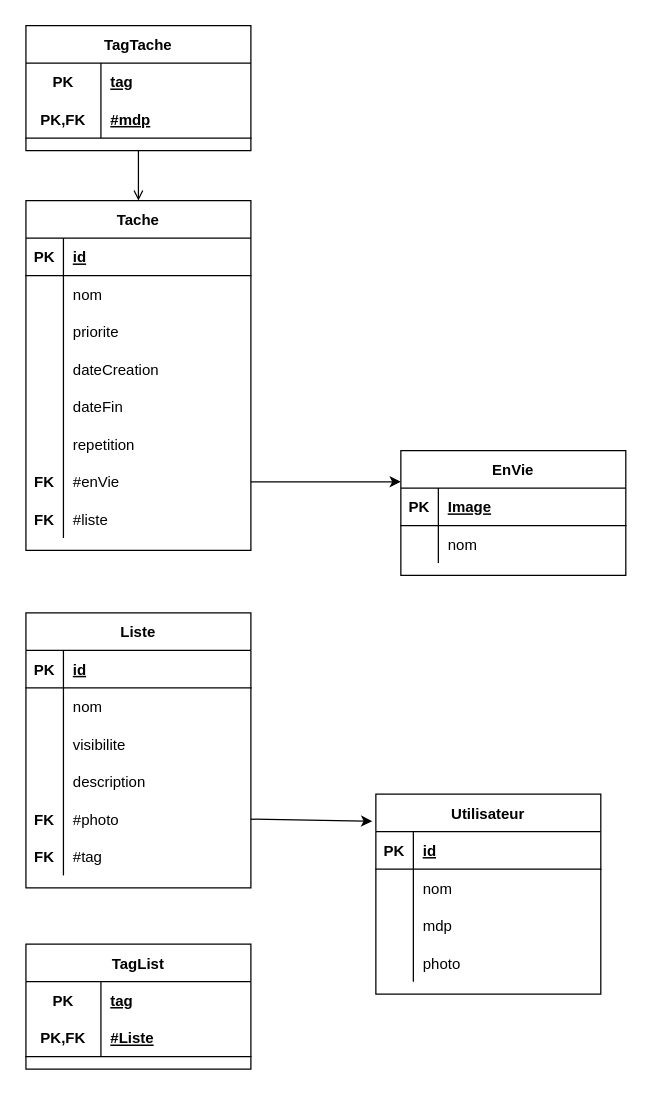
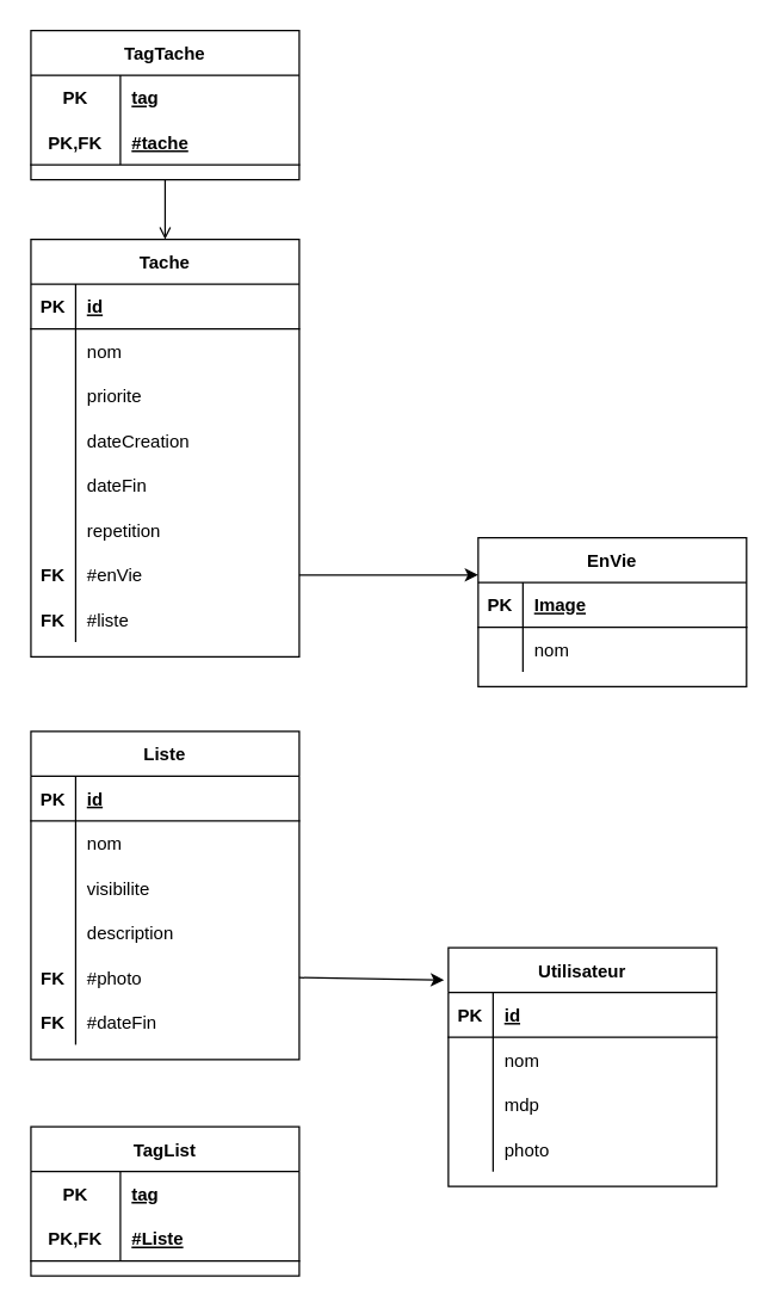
  <mxCell id="0" />
  <mxCell id="1" parent="0" />
  <mxCell id="2" value="TagTache" style="shape=table;startSize=30;container=1;collapsible=1;childLayout=tableLayout;fixedRows=1;rowLines=0;fontStyle=1;align=center;resizeLast=1;" parent="1" vertex="1"><mxGeometry x="20" y="20" width="180" height="100" as="geometry" /></mxCell>
  <mxCell id="3" value="" style="shape=tableRow;horizontal=0;startSize=0;swimlaneHead=0;swimlaneBody=0;fillColor=none;collapsible=0;dropTarget=0;points=[[0,0.5],[1,0.5]];portConstraint=eastwest;top=0;left=0;right=0;bottom=0;" parent="2" vertex="1"><mxGeometry y="30" width="180" height="30" as="geometry" /></mxCell>
  <mxCell id="4" value="PK" style="shape=partialRectangle;connectable=0;fillColor=none;top=0;left=0;bottom=0;right=0;fontStyle=1;overflow=hidden;" parent="3" vertex="1"><mxGeometry width="60" height="30" as="geometry"><mxRectangle width="60" height="30" as="alternateBounds" /></mxGeometry></mxCell>
  <mxCell id="5" value="tag" style="shape=partialRectangle;connectable=0;fillColor=none;top=0;left=0;bottom=0;right=0;align=left;spacingLeft=6;fontStyle=5;overflow=hidden;" parent="3" vertex="1"><mxGeometry x="60" width="120" height="30" as="geometry"><mxRectangle width="120" height="30" as="alternateBounds" /></mxGeometry></mxCell>
  <mxCell id="6" value="" style="shape=tableRow;horizontal=0;startSize=0;swimlaneHead=0;swimlaneBody=0;fillColor=none;collapsible=0;dropTarget=0;points=[[0,0.5],[1,0.5]];portConstraint=eastwest;top=0;left=0;right=0;bottom=1;" parent="2" vertex="1"><mxGeometry y="60" width="180" height="30" as="geometry" /></mxCell>
  <mxCell id="7" value="PK,FK" style="shape=partialRectangle;connectable=0;fillColor=none;top=0;left=0;bottom=0;right=0;fontStyle=1;overflow=hidden;" parent="6" vertex="1"><mxGeometry width="60" height="30" as="geometry"><mxRectangle width="60" height="30" as="alternateBounds" /></mxGeometry></mxCell>
- <mxCell id="8" value="#mdp" style="shape=partialRectangle;connectable=0;fillColor=none;top=0;left=0;bottom=0;right=0;align=left;spacingLeft=6;fontStyle=5;overflow=hidden;" parent="6" vertex="1"><mxGeometry x="60" width="120" height="30" as="geometry"><mxRectangle width="120" height="30" as="alternateBounds" /></mxGeometry></mxCell>
+ <mxCell id="8" value="#tache" style="shape=partialRectangle;connectable=0;fillColor=none;top=0;left=0;bottom=0;right=0;align=left;spacingLeft=6;fontStyle=5;overflow=hidden;" parent="6" vertex="1"><mxGeometry x="60" width="120" height="30" as="geometry"><mxRectangle width="120" height="30" as="alternateBounds" /></mxGeometry></mxCell>
  <mxCell id="9" value="Tache" style="shape=table;startSize=30;container=1;collapsible=1;childLayout=tableLayout;fixedRows=1;rowLines=0;fontStyle=1;align=center;resizeLast=1;" parent="1" vertex="1"><mxGeometry x="20" y="160" width="180" height="280" as="geometry" /></mxCell>
  <mxCell id="10" value="" style="shape=tableRow;horizontal=0;startSize=0;swimlaneHead=0;swimlaneBody=0;fillColor=none;collapsible=0;dropTarget=0;points=[[0,0.5],[1,0.5]];portConstraint=eastwest;top=0;left=0;right=0;bottom=1;" parent="9" vertex="1"><mxGeometry y="30" width="180" height="30" as="geometry" /></mxCell>
  <mxCell id="11" value="PK" style="shape=partialRectangle;connectable=0;fillColor=none;top=0;left=0;bottom=0;right=0;fontStyle=1;overflow=hidden;" parent="10" vertex="1"><mxGeometry width="30" height="30" as="geometry"><mxRectangle width="30" height="30" as="alternateBounds" /></mxGeometry></mxCell>
  <mxCell id="12" value="id" style="shape=partialRectangle;connectable=0;fillColor=none;top=0;left=0;bottom=0;right=0;align=left;spacingLeft=6;fontStyle=5;overflow=hidden;" parent="10" vertex="1"><mxGeometry x="30" width="150" height="30" as="geometry"><mxRectangle width="150" height="30" as="alternateBounds" /></mxGeometry></mxCell>
  <mxCell id="13" value="" style="shape=tableRow;horizontal=0;startSize=0;swimlaneHead=0;swimlaneBody=0;fillColor=none;collapsible=0;dropTarget=0;points=[[0,0.5],[1,0.5]];portConstraint=eastwest;top=0;left=0;right=0;bottom=0;" parent="9" vertex="1"><mxGeometry y="60" width="180" height="30" as="geometry" /></mxCell>
  <mxCell id="14" value="" style="shape=partialRectangle;connectable=0;fillColor=none;top=0;left=0;bottom=0;right=0;editable=1;overflow=hidden;" parent="13" vertex="1"><mxGeometry width="30" height="30" as="geometry"><mxRectangle width="30" height="30" as="alternateBounds" /></mxGeometry></mxCell>
  <mxCell id="15" value="nom" style="shape=partialRectangle;connectable=0;fillColor=none;top=0;left=0;bottom=0;right=0;align=left;spacingLeft=6;overflow=hidden;" parent="13" vertex="1"><mxGeometry x="30" width="150" height="30" as="geometry"><mxRectangle width="150" height="30" as="alternateBounds" /></mxGeometry></mxCell>
  <mxCell id="16" value="" style="shape=tableRow;horizontal=0;startSize=0;swimlaneHead=0;swimlaneBody=0;fillColor=none;collapsible=0;dropTarget=0;points=[[0,0.5],[1,0.5]];portConstraint=eastwest;top=0;left=0;right=0;bottom=0;" parent="9" vertex="1"><mxGeometry y="90" width="180" height="30" as="geometry" /></mxCell>
  <mxCell id="17" value="" style="shape=partialRectangle;connectable=0;fillColor=none;top=0;left=0;bottom=0;right=0;editable=1;overflow=hidden;" parent="16" vertex="1"><mxGeometry width="30" height="30" as="geometry"><mxRectangle width="30" height="30" as="alternateBounds" /></mxGeometry></mxCell>
  <mxCell id="18" value="priorite" style="shape=partialRectangle;connectable=0;fillColor=none;top=0;left=0;bottom=0;right=0;align=left;spacingLeft=6;overflow=hidden;" parent="16" vertex="1"><mxGeometry x="30" width="150" height="30" as="geometry"><mxRectangle width="150" height="30" as="alternateBounds" /></mxGeometry></mxCell>
  <mxCell id="19" value="" style="shape=tableRow;horizontal=0;startSize=0;swimlaneHead=0;swimlaneBody=0;fillColor=none;collapsible=0;dropTarget=0;points=[[0,0.5],[1,0.5]];portConstraint=eastwest;top=0;left=0;right=0;bottom=0;" parent="9" vertex="1"><mxGeometry y="120" width="180" height="30" as="geometry" /></mxCell>
  <mxCell id="20" value="" style="shape=partialRectangle;connectable=0;fillColor=none;top=0;left=0;bottom=0;right=0;editable=1;overflow=hidden;" parent="19" vertex="1"><mxGeometry width="30" height="30" as="geometry"><mxRectangle width="30" height="30" as="alternateBounds" /></mxGeometry></mxCell>
  <mxCell id="21" value="dateCreation" style="shape=partialRectangle;connectable=0;fillColor=none;top=0;left=0;bottom=0;right=0;align=left;spacingLeft=6;overflow=hidden;" parent="19" vertex="1"><mxGeometry x="30" width="150" height="30" as="geometry"><mxRectangle width="150" height="30" as="alternateBounds" /></mxGeometry></mxCell>
  <mxCell id="22" value="" style="shape=tableRow;horizontal=0;startSize=0;swimlaneHead=0;swimlaneBody=0;fillColor=none;collapsible=0;dropTarget=0;points=[[0,0.5],[1,0.5]];portConstraint=eastwest;top=0;left=0;right=0;bottom=0;" parent="9" vertex="1"><mxGeometry y="150" width="180" height="30" as="geometry" /></mxCell>
  <mxCell id="23" value="" style="shape=partialRectangle;connectable=0;fillColor=none;top=0;left=0;bottom=0;right=0;editable=1;overflow=hidden;" parent="22" vertex="1"><mxGeometry width="30" height="30" as="geometry"><mxRectangle width="30" height="30" as="alternateBounds" /></mxGeometry></mxCell>
  <mxCell id="24" value="dateFin" style="shape=partialRectangle;connectable=0;fillColor=none;top=0;left=0;bottom=0;right=0;align=left;spacingLeft=6;overflow=hidden;" parent="22" vertex="1"><mxGeometry x="30" width="150" height="30" as="geometry"><mxRectangle width="150" height="30" as="alternateBounds" /></mxGeometry></mxCell>
  <mxCell id="25" value="" style="shape=tableRow;horizontal=0;startSize=0;swimlaneHead=0;swimlaneBody=0;fillColor=none;collapsible=0;dropTarget=0;points=[[0,0.5],[1,0.5]];portConstraint=eastwest;top=0;left=0;right=0;bottom=0;" parent="9" vertex="1"><mxGeometry y="180" width="180" height="30" as="geometry" /></mxCell>
  <mxCell id="26" value="" style="shape=partialRectangle;connectable=0;fillColor=none;top=0;left=0;bottom=0;right=0;editable=1;overflow=hidden;" parent="25" vertex="1"><mxGeometry width="30" height="30" as="geometry"><mxRectangle width="30" height="30" as="alternateBounds" /></mxGeometry></mxCell>
  <mxCell id="27" value="repetition" style="shape=partialRectangle;connectable=0;fillColor=none;top=0;left=0;bottom=0;right=0;align=left;spacingLeft=6;overflow=hidden;" parent="25" vertex="1"><mxGeometry x="30" width="150" height="30" as="geometry"><mxRectangle width="150" height="30" as="alternateBounds" /></mxGeometry></mxCell>
  <mxCell id="28" value="" style="shape=tableRow;horizontal=0;startSize=0;swimlaneHead=0;swimlaneBody=0;fillColor=none;collapsible=0;dropTarget=0;points=[[0,0.5],[1,0.5]];portConstraint=eastwest;top=0;left=0;right=0;bottom=0;" parent="9" vertex="1"><mxGeometry y="210" width="180" height="30" as="geometry" /></mxCell>
  <mxCell id="29" value="FK" style="shape=partialRectangle;connectable=0;fillColor=none;top=0;left=0;bottom=0;right=0;editable=1;overflow=hidden;fontStyle=1" parent="28" vertex="1"><mxGeometry width="30" height="30" as="geometry"><mxRectangle width="30" height="30" as="alternateBounds" /></mxGeometry></mxCell>
  <mxCell id="30" value="#enVie" style="shape=partialRectangle;connectable=0;fillColor=none;top=0;left=0;bottom=0;right=0;align=left;spacingLeft=6;overflow=hidden;" parent="28" vertex="1"><mxGeometry x="30" width="150" height="30" as="geometry"><mxRectangle width="150" height="30" as="alternateBounds" /></mxGeometry></mxCell>
  <mxCell id="31" value="" style="shape=tableRow;horizontal=0;startSize=0;swimlaneHead=0;swimlaneBody=0;fillColor=none;collapsible=0;dropTarget=0;points=[[0,0.5],[1,0.5]];portConstraint=eastwest;top=0;left=0;right=0;bottom=0;" parent="9" vertex="1"><mxGeometry y="240" width="180" height="30" as="geometry" /></mxCell>
  <mxCell id="32" value="FK" style="shape=partialRectangle;connectable=0;fillColor=none;top=0;left=0;bottom=0;right=0;editable=1;overflow=hidden;fontStyle=1" parent="31" vertex="1"><mxGeometry width="30" height="30" as="geometry"><mxRectangle width="30" height="30" as="alternateBounds" /></mxGeometry></mxCell>
  <mxCell id="33" value="#liste" style="shape=partialRectangle;connectable=0;fillColor=none;top=0;left=0;bottom=0;right=0;align=left;spacingLeft=6;overflow=hidden;" parent="31" vertex="1"><mxGeometry x="30" width="150" height="30" as="geometry"><mxRectangle width="150" height="30" as="alternateBounds" /></mxGeometry></mxCell>
  <mxCell id="34" value="TagList" style="shape=table;startSize=30;container=1;collapsible=1;childLayout=tableLayout;fixedRows=1;rowLines=0;fontStyle=1;align=center;resizeLast=1;" parent="1" vertex="1"><mxGeometry x="20" y="755" width="180" height="100" as="geometry" /></mxCell>
  <mxCell id="35" value="" style="shape=tableRow;horizontal=0;startSize=0;swimlaneHead=0;swimlaneBody=0;fillColor=none;collapsible=0;dropTarget=0;points=[[0,0.5],[1,0.5]];portConstraint=eastwest;top=0;left=0;right=0;bottom=0;" parent="34" vertex="1"><mxGeometry y="30" width="180" height="30" as="geometry" /></mxCell>
  <mxCell id="36" value="PK" style="shape=partialRectangle;connectable=0;fillColor=none;top=0;left=0;bottom=0;right=0;fontStyle=1;overflow=hidden;" parent="35" vertex="1"><mxGeometry width="60" height="30" as="geometry"><mxRectangle width="60" height="30" as="alternateBounds" /></mxGeometry></mxCell>
  <mxCell id="37" value="tag" style="shape=partialRectangle;connectable=0;fillColor=none;top=0;left=0;bottom=0;right=0;align=left;spacingLeft=6;fontStyle=5;overflow=hidden;" parent="35" vertex="1"><mxGeometry x="60" width="120" height="30" as="geometry"><mxRectangle width="120" height="30" as="alternateBounds" /></mxGeometry></mxCell>
  <mxCell id="38" value="" style="shape=tableRow;horizontal=0;startSize=0;swimlaneHead=0;swimlaneBody=0;fillColor=none;collapsible=0;dropTarget=0;points=[[0,0.5],[1,0.5]];portConstraint=eastwest;top=0;left=0;right=0;bottom=1;" parent="34" vertex="1"><mxGeometry y="60" width="180" height="30" as="geometry" /></mxCell>
  <mxCell id="39" value="PK,FK" style="shape=partialRectangle;connectable=0;fillColor=none;top=0;left=0;bottom=0;right=0;fontStyle=1;overflow=hidden;" parent="38" vertex="1"><mxGeometry width="60" height="30" as="geometry"><mxRectangle width="60" height="30" as="alternateBounds" /></mxGeometry></mxCell>
  <mxCell id="40" value="#Liste" style="shape=partialRectangle;connectable=0;fillColor=none;top=0;left=0;bottom=0;right=0;align=left;spacingLeft=6;fontStyle=5;overflow=hidden;" parent="38" vertex="1"><mxGeometry x="60" width="120" height="30" as="geometry"><mxRectangle width="120" height="30" as="alternateBounds" /></mxGeometry></mxCell>
  <mxCell id="41" value="EnVie" style="shape=table;startSize=30;container=1;collapsible=1;childLayout=tableLayout;fixedRows=1;rowLines=0;fontStyle=1;align=center;resizeLast=1;" parent="1" vertex="1"><mxGeometry x="320" y="360" width="180" height="100" as="geometry" /></mxCell>
  <mxCell id="42" value="" style="shape=tableRow;horizontal=0;startSize=0;swimlaneHead=0;swimlaneBody=0;fillColor=none;collapsible=0;dropTarget=0;points=[[0,0.5],[1,0.5]];portConstraint=eastwest;top=0;left=0;right=0;bottom=1;" parent="41" vertex="1"><mxGeometry y="30" width="180" height="30" as="geometry" /></mxCell>
  <mxCell id="43" value="PK" style="shape=partialRectangle;connectable=0;fillColor=none;top=0;left=0;bottom=0;right=0;fontStyle=1;overflow=hidden;" parent="42" vertex="1"><mxGeometry width="30" height="30" as="geometry"><mxRectangle width="30" height="30" as="alternateBounds" /></mxGeometry></mxCell>
  <mxCell id="44" value="Image" style="shape=partialRectangle;connectable=0;fillColor=none;top=0;left=0;bottom=0;right=0;align=left;spacingLeft=6;fontStyle=5;overflow=hidden;" parent="42" vertex="1"><mxGeometry x="30" width="150" height="30" as="geometry"><mxRectangle width="150" height="30" as="alternateBounds" /></mxGeometry></mxCell>
  <mxCell id="45" value="" style="shape=tableRow;horizontal=0;startSize=0;swimlaneHead=0;swimlaneBody=0;fillColor=none;collapsible=0;dropTarget=0;points=[[0,0.5],[1,0.5]];portConstraint=eastwest;top=0;left=0;right=0;bottom=0;" parent="41" vertex="1"><mxGeometry y="60" width="180" height="30" as="geometry" /></mxCell>
  <mxCell id="46" value="" style="shape=partialRectangle;connectable=0;fillColor=none;top=0;left=0;bottom=0;right=0;editable=1;overflow=hidden;" parent="45" vertex="1"><mxGeometry width="30" height="30" as="geometry"><mxRectangle width="30" height="30" as="alternateBounds" /></mxGeometry></mxCell>
  <mxCell id="47" value="nom" style="shape=partialRectangle;connectable=0;fillColor=none;top=0;left=0;bottom=0;right=0;align=left;spacingLeft=6;overflow=hidden;" parent="45" vertex="1"><mxGeometry x="30" width="150" height="30" as="geometry"><mxRectangle width="150" height="30" as="alternateBounds" /></mxGeometry></mxCell>
  <mxCell id="48" value="Liste" style="shape=table;startSize=30;container=1;collapsible=1;childLayout=tableLayout;fixedRows=1;rowLines=0;fontStyle=1;align=center;resizeLast=1;" parent="1" vertex="1"><mxGeometry x="20" y="490" width="180" height="220" as="geometry" /></mxCell>
  <mxCell id="49" value="" style="shape=tableRow;horizontal=0;startSize=0;swimlaneHead=0;swimlaneBody=0;fillColor=none;collapsible=0;dropTarget=0;points=[[0,0.5],[1,0.5]];portConstraint=eastwest;top=0;left=0;right=0;bottom=1;" parent="48" vertex="1"><mxGeometry y="30" width="180" height="30" as="geometry" /></mxCell>
  <mxCell id="50" value="PK" style="shape=partialRectangle;connectable=0;fillColor=none;top=0;left=0;bottom=0;right=0;fontStyle=1;overflow=hidden;" parent="49" vertex="1"><mxGeometry width="30" height="30" as="geometry"><mxRectangle width="30" height="30" as="alternateBounds" /></mxGeometry></mxCell>
  <mxCell id="51" value="id" style="shape=partialRectangle;connectable=0;fillColor=none;top=0;left=0;bottom=0;right=0;align=left;spacingLeft=6;fontStyle=5;overflow=hidden;" parent="49" vertex="1"><mxGeometry x="30" width="150" height="30" as="geometry"><mxRectangle width="150" height="30" as="alternateBounds" /></mxGeometry></mxCell>
  <mxCell id="52" value="" style="shape=tableRow;horizontal=0;startSize=0;swimlaneHead=0;swimlaneBody=0;fillColor=none;collapsible=0;dropTarget=0;points=[[0,0.5],[1,0.5]];portConstraint=eastwest;top=0;left=0;right=0;bottom=0;" parent="48" vertex="1"><mxGeometry y="60" width="180" height="30" as="geometry" /></mxCell>
  <mxCell id="53" value="" style="shape=partialRectangle;connectable=0;fillColor=none;top=0;left=0;bottom=0;right=0;editable=1;overflow=hidden;" parent="52" vertex="1"><mxGeometry width="30" height="30" as="geometry"><mxRectangle width="30" height="30" as="alternateBounds" /></mxGeometry></mxCell>
  <mxCell id="54" value="nom    " style="shape=partialRectangle;connectable=0;fillColor=none;top=0;left=0;bottom=0;right=0;align=left;spacingLeft=6;overflow=hidden;" parent="52" vertex="1"><mxGeometry x="30" width="150" height="30" as="geometry"><mxRectangle width="150" height="30" as="alternateBounds" /></mxGeometry></mxCell>
  <mxCell id="55" value="" style="shape=tableRow;horizontal=0;startSize=0;swimlaneHead=0;swimlaneBody=0;fillColor=none;collapsible=0;dropTarget=0;points=[[0,0.5],[1,0.5]];portConstraint=eastwest;top=0;left=0;right=0;bottom=0;" parent="48" vertex="1"><mxGeometry y="90" width="180" height="30" as="geometry" /></mxCell>
  <mxCell id="56" value="" style="shape=partialRectangle;connectable=0;fillColor=none;top=0;left=0;bottom=0;right=0;editable=1;overflow=hidden;" parent="55" vertex="1"><mxGeometry width="30" height="30" as="geometry"><mxRectangle width="30" height="30" as="alternateBounds" /></mxGeometry></mxCell>
  <mxCell id="57" value="visibilite" style="shape=partialRectangle;connectable=0;fillColor=none;top=0;left=0;bottom=0;right=0;align=left;spacingLeft=6;overflow=hidden;" parent="55" vertex="1"><mxGeometry x="30" width="150" height="30" as="geometry"><mxRectangle width="150" height="30" as="alternateBounds" /></mxGeometry></mxCell>
  <mxCell id="58" value="" style="shape=tableRow;horizontal=0;startSize=0;swimlaneHead=0;swimlaneBody=0;fillColor=none;collapsible=0;dropTarget=0;points=[[0,0.5],[1,0.5]];portConstraint=eastwest;top=0;left=0;right=0;bottom=0;" parent="48" vertex="1"><mxGeometry y="120" width="180" height="30" as="geometry" /></mxCell>
  <mxCell id="59" value="" style="shape=partialRectangle;connectable=0;fillColor=none;top=0;left=0;bottom=0;right=0;editable=1;overflow=hidden;" parent="58" vertex="1"><mxGeometry width="30" height="30" as="geometry"><mxRectangle width="30" height="30" as="alternateBounds" /></mxGeometry></mxCell>
  <mxCell id="60" value="description" style="shape=partialRectangle;connectable=0;fillColor=none;top=0;left=0;bottom=0;right=0;align=left;spacingLeft=6;overflow=hidden;" parent="58" vertex="1"><mxGeometry x="30" width="150" height="30" as="geometry"><mxRectangle width="150" height="30" as="alternateBounds" /></mxGeometry></mxCell>
  <mxCell id="61" value="" style="shape=tableRow;horizontal=0;startSize=0;swimlaneHead=0;swimlaneBody=0;fillColor=none;collapsible=0;dropTarget=0;points=[[0,0.5],[1,0.5]];portConstraint=eastwest;top=0;left=0;right=0;bottom=0;" parent="48" vertex="1"><mxGeometry y="150" width="180" height="30" as="geometry" /></mxCell>
  <mxCell id="62" value="FK" style="shape=partialRectangle;connectable=0;fillColor=none;top=0;left=0;bottom=0;right=0;editable=1;overflow=hidden;fontStyle=1" parent="61" vertex="1"><mxGeometry width="30" height="30" as="geometry"><mxRectangle width="30" height="30" as="alternateBounds" /></mxGeometry></mxCell>
  <mxCell id="63" value="#photo" style="shape=partialRectangle;connectable=0;fillColor=none;top=0;left=0;bottom=0;right=0;align=left;spacingLeft=6;overflow=hidden;" parent="61" vertex="1"><mxGeometry x="30" width="150" height="30" as="geometry"><mxRectangle width="150" height="30" as="alternateBounds" /></mxGeometry></mxCell>
  <mxCell id="64" value="" style="shape=tableRow;horizontal=0;startSize=0;swimlaneHead=0;swimlaneBody=0;fillColor=none;collapsible=0;dropTarget=0;points=[[0,0.5],[1,0.5]];portConstraint=eastwest;top=0;left=0;right=0;bottom=0;" parent="48" vertex="1"><mxGeometry y="180" width="180" height="30" as="geometry" /></mxCell>
  <mxCell id="65" value="FK" style="shape=partialRectangle;connectable=0;fillColor=none;top=0;left=0;bottom=0;right=0;editable=1;overflow=hidden;fontStyle=1" parent="64" vertex="1"><mxGeometry width="30" height="30" as="geometry"><mxRectangle width="30" height="30" as="alternateBounds" /></mxGeometry></mxCell>
- <mxCell id="66" value="#tag" style="shape=partialRectangle;connectable=0;fillColor=none;top=0;left=0;bottom=0;right=0;align=left;spacingLeft=6;overflow=hidden;" parent="64" vertex="1"><mxGeometry x="30" width="150" height="30" as="geometry"><mxRectangle width="150" height="30" as="alternateBounds" /></mxGeometry></mxCell>
+ <mxCell id="66" value="#dateFin" style="shape=partialRectangle;connectable=0;fillColor=none;top=0;left=0;bottom=0;right=0;align=left;spacingLeft=6;overflow=hidden;" parent="64" vertex="1"><mxGeometry x="30" width="150" height="30" as="geometry"><mxRectangle width="150" height="30" as="alternateBounds" /></mxGeometry></mxCell>
  <mxCell id="67" value="Utilisateur" style="shape=table;startSize=30;container=1;collapsible=1;childLayout=tableLayout;fixedRows=1;rowLines=0;fontStyle=1;align=center;resizeLast=1;swimlaneLine=1;" parent="1" vertex="1"><mxGeometry x="300" y="635" width="180" height="160" as="geometry" /></mxCell>
  <mxCell id="68" value="" style="shape=tableRow;horizontal=0;startSize=0;swimlaneHead=0;swimlaneBody=0;fillColor=none;collapsible=0;dropTarget=0;points=[[0,0.5],[1,0.5]];portConstraint=eastwest;top=0;left=0;right=0;bottom=1;" parent="67" vertex="1"><mxGeometry y="30" width="180" height="30" as="geometry" /></mxCell>
  <mxCell id="69" value="PK" style="shape=partialRectangle;connectable=0;fillColor=none;top=0;left=0;bottom=0;right=0;fontStyle=1;overflow=hidden;" parent="68" vertex="1"><mxGeometry width="30" height="30" as="geometry"><mxRectangle width="30" height="30" as="alternateBounds" /></mxGeometry></mxCell>
  <mxCell id="70" value="id" style="shape=partialRectangle;connectable=0;fillColor=none;top=0;left=0;bottom=0;right=0;align=left;spacingLeft=6;fontStyle=5;overflow=hidden;" parent="68" vertex="1"><mxGeometry x="30" width="150" height="30" as="geometry"><mxRectangle width="150" height="30" as="alternateBounds" /></mxGeometry></mxCell>
  <mxCell id="71" value="" style="shape=tableRow;horizontal=0;startSize=0;swimlaneHead=0;swimlaneBody=0;fillColor=none;collapsible=0;dropTarget=0;points=[[0,0.5],[1,0.5]];portConstraint=eastwest;top=0;left=0;right=0;bottom=0;" parent="67" vertex="1"><mxGeometry y="60" width="180" height="30" as="geometry" /></mxCell>
  <mxCell id="72" value="" style="shape=partialRectangle;connectable=0;fillColor=none;top=0;left=0;bottom=0;right=0;editable=1;overflow=hidden;" parent="71" vertex="1"><mxGeometry width="30" height="30" as="geometry"><mxRectangle width="30" height="30" as="alternateBounds" /></mxGeometry></mxCell>
  <mxCell id="73" value="nom" style="shape=partialRectangle;connectable=0;fillColor=none;top=0;left=0;bottom=0;right=0;align=left;spacingLeft=6;overflow=hidden;" parent="71" vertex="1"><mxGeometry x="30" width="150" height="30" as="geometry"><mxRectangle width="150" height="30" as="alternateBounds" /></mxGeometry></mxCell>
  <mxCell id="74" value="" style="shape=tableRow;horizontal=0;startSize=0;swimlaneHead=0;swimlaneBody=0;fillColor=none;collapsible=0;dropTarget=0;points=[[0,0.5],[1,0.5]];portConstraint=eastwest;top=0;left=0;right=0;bottom=0;" parent="67" vertex="1"><mxGeometry y="90" width="180" height="30" as="geometry" /></mxCell>
  <mxCell id="75" value="" style="shape=partialRectangle;connectable=0;fillColor=none;top=0;left=0;bottom=0;right=0;editable=1;overflow=hidden;" parent="74" vertex="1"><mxGeometry width="30" height="30" as="geometry"><mxRectangle width="30" height="30" as="alternateBounds" /></mxGeometry></mxCell>
  <mxCell id="76" value="mdp" style="shape=partialRectangle;connectable=0;fillColor=none;top=0;left=0;bottom=0;right=0;align=left;spacingLeft=6;overflow=hidden;" parent="74" vertex="1"><mxGeometry x="30" width="150" height="30" as="geometry"><mxRectangle width="150" height="30" as="alternateBounds" /></mxGeometry></mxCell>
  <mxCell id="77" value="" style="shape=tableRow;horizontal=0;startSize=0;swimlaneHead=0;swimlaneBody=0;fillColor=none;collapsible=0;dropTarget=0;points=[[0,0.5],[1,0.5]];portConstraint=eastwest;top=0;left=0;right=0;bottom=0;" vertex="1" parent="67"><mxGeometry y="120" width="180" height="30" as="geometry" /></mxCell>
  <mxCell id="78" value="" style="shape=partialRectangle;connectable=0;fillColor=none;top=0;left=0;bottom=0;right=0;editable=1;overflow=hidden;" vertex="1" parent="77"><mxGeometry width="30" height="30" as="geometry"><mxRectangle width="30" height="30" as="alternateBounds" /></mxGeometry></mxCell>
  <mxCell id="79" value="photo" style="shape=partialRectangle;connectable=0;fillColor=none;top=0;left=0;bottom=0;right=0;align=left;spacingLeft=6;overflow=hidden;" vertex="1" parent="77"><mxGeometry x="30" width="150" height="30" as="geometry"><mxRectangle width="150" height="30" as="alternateBounds" /></mxGeometry></mxCell>
  <mxCell id="80" value="" style="endArrow=classic;html=1;rounded=0;exitX=1;exitY=0.5;exitDx=0;exitDy=0;entryX=0;entryY=0.25;entryDx=0;entryDy=0;" parent="1" source="28" target="41" edge="1"><mxGeometry width="50" height="50" relative="1" as="geometry"><mxPoint x="360" y="470" as="sourcePoint" /><mxPoint x="410" y="420" as="targetPoint" /></mxGeometry></mxCell>
  <mxCell id="81" value="" style="endArrow=open;html=1;rounded=0;exitX=0.5;exitY=1;exitDx=0;exitDy=0;" parent="1" source="2" target="9" edge="1"><mxGeometry width="50" height="50" relative="1" as="geometry"><mxPoint x="210" y="385" as="sourcePoint" /><mxPoint x="440" y="185" as="targetPoint" /></mxGeometry></mxCell>
  <mxCell id="82" value="" style="endArrow=classic;html=1;rounded=0;exitX=1;exitY=0.5;exitDx=0;exitDy=0;entryX=-0.016;entryY=0.135;entryDx=0;entryDy=0;entryPerimeter=0;" parent="1" source="61" target="67" edge="1"><mxGeometry width="50" height="50" relative="1" as="geometry"><mxPoint x="210" y="355" as="sourcePoint" /><mxPoint x="440" y="155" as="targetPoint" /></mxGeometry></mxCell>
